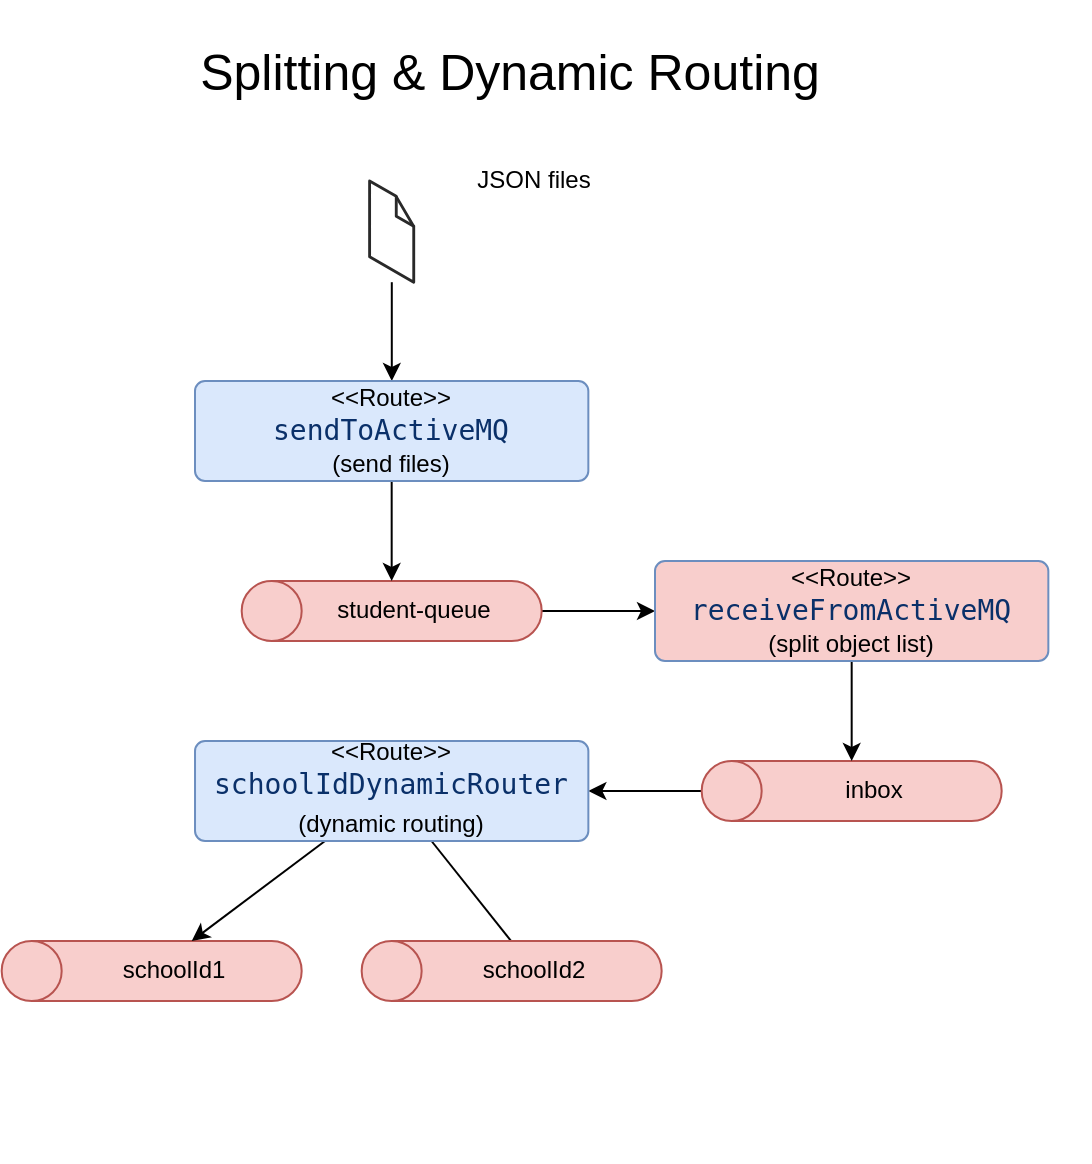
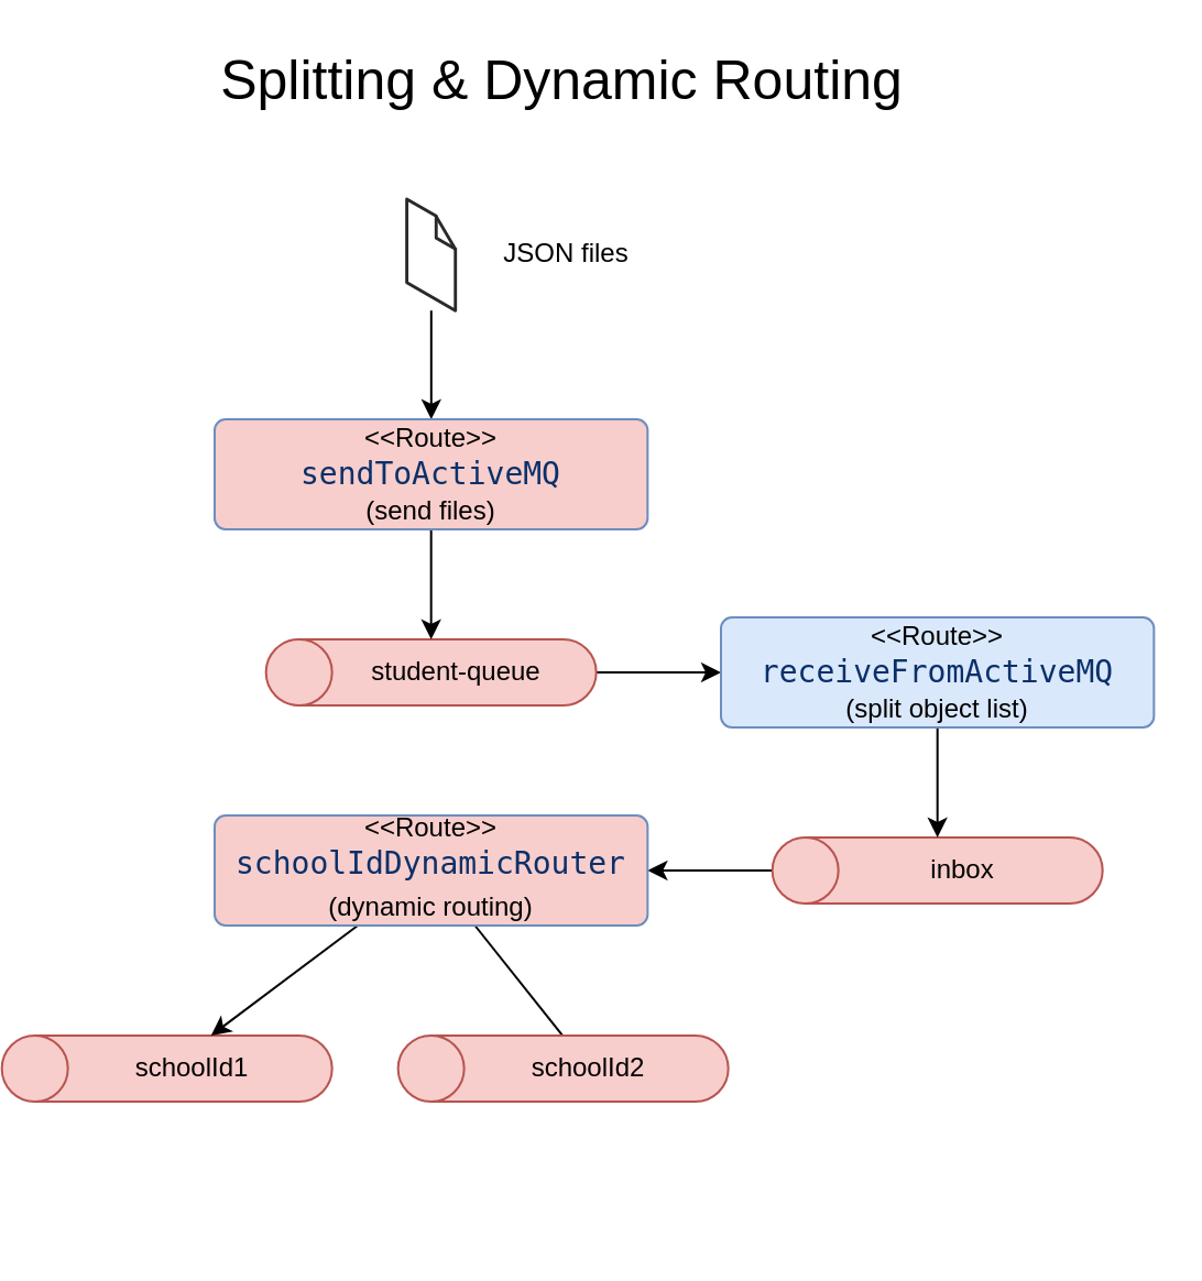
  <mxCell id="0" />
  <mxCell id="1" parent="0" />
  <mxCell id="2" value="" style="edgeStyle=orthogonalEdgeStyle;rounded=0;orthogonalLoop=1;jettySize=auto;html=1;" edge="1" parent="1" source="3" target="13"><mxGeometry relative="1" as="geometry" /></mxCell>
  <mxCell id="3" value="" style="shape=cylinder3;whiteSpace=wrap;html=1;boundedLbl=1;backgroundOutline=1;size=15;rotation=90;flipV=1;fillColor=#f8cecc;strokeColor=#b85450;" vertex="1" parent="1"><mxGeometry x="165.34" y="230" width="30" height="150" as="geometry" /></mxCell>
  <mxCell id="4" value="" style="edgeStyle=orthogonalEdgeStyle;rounded=0;orthogonalLoop=1;jettySize=auto;html=1;" edge="1" parent="1" source="5" target="7"><mxGeometry relative="1" as="geometry" /></mxCell>
  <mxCell id="5" value="" style="verticalLabelPosition=bottom;html=1;verticalAlign=top;strokeWidth=1;align=center;outlineConnect=0;dashed=0;outlineConnect=0;shape=mxgraph.aws3d.file;aspect=fixed;strokeColor=#292929;" vertex="1" parent="1"><mxGeometry x="169.3" y="90" width="22.07" height="50.6" as="geometry" /></mxCell>
  <mxCell id="6" value="" style="rounded=0;orthogonalLoop=1;jettySize=auto;html=1;" edge="1" parent="1" source="7" target="3"><mxGeometry relative="1" as="geometry" /></mxCell>
- <mxCell id="7" value="&amp;lt;&amp;lt;Route&amp;gt;&amp;gt;&lt;br&gt;&lt;div style=&quot;color: rgb(31, 35, 40); font-family: &amp;quot;Droid Sans Mono&amp;quot;, &amp;quot;monospace&amp;quot;, monospace; font-size: 14px; line-height: 19px; white-space: pre;&quot;&gt;&lt;span style=&quot;color: rgb(10, 48, 105);&quot;&gt;sendToActiveMQ&lt;/span&gt;&lt;/div&gt;(send files)" style="html=1;align=center;verticalAlign=middle;rounded=1;absoluteArcSize=1;arcSize=10;dashed=0;whiteSpace=wrap;fillColor=#dae8fc;strokeColor=#6c8ebf;" vertex="1" parent="1"><mxGeometry x="82" y="190" width="196.67" height="50" as="geometry" /></mxCell>
+ <mxCell id="7" value="&amp;lt;&amp;lt;Route&amp;gt;&amp;gt;&lt;br&gt;&lt;div style=&quot;color: rgb(31, 35, 40); font-family: &amp;quot;Droid Sans Mono&amp;quot;, &amp;quot;monospace&amp;quot;, monospace; font-size: 14px; line-height: 19px; white-space: pre;&quot;&gt;&lt;span style=&quot;color: rgb(10, 48, 105);&quot;&gt;sendToActiveMQ&lt;/span&gt;&lt;/div&gt;(send files)" style="html=1;align=center;verticalAlign=middle;rounded=1;absoluteArcSize=1;arcSize=10;dashed=0;whiteSpace=wrap;fillColor=#f8cecc;strokeColor=#6c8ebf;" vertex="1" parent="1"><mxGeometry x="82" y="190" width="196.67" height="50" as="geometry" /></mxCell>
  <mxCell id="8" value="student-queue" style="text;html=1;align=center;verticalAlign=middle;whiteSpace=wrap;rounded=0;" vertex="1" parent="1"><mxGeometry x="142" y="295" width="100" height="20" as="geometry" /></mxCell>
- <mxCell id="9" value="JSON files" style="text;html=1;align=center;verticalAlign=middle;whiteSpace=wrap;rounded=0;" vertex="1" parent="1"><mxGeometry x="222" y="75.3" width="60" height="30" as="geometry" /></mxCell>
+ <mxCell id="9" value="JSON files" style="text;html=1;align=center;verticalAlign=middle;whiteSpace=wrap;rounded=0;" vertex="1" parent="1"><mxGeometry x="212" y="100.3" width="60" height="30" as="geometry" /></mxCell>
  <mxCell id="10" value="" style="edgeStyle=orthogonalEdgeStyle;rounded=0;orthogonalLoop=1;jettySize=auto;html=1;" edge="1" parent="1" source="11" target="18"><mxGeometry relative="1" as="geometry" /></mxCell>
  <mxCell id="11" value="" style="shape=cylinder3;whiteSpace=wrap;html=1;boundedLbl=1;backgroundOutline=1;size=15;rotation=90;flipV=1;fillColor=#f8cecc;strokeColor=#b85450;" vertex="1" parent="1"><mxGeometry x="395.34" y="320" width="30" height="150" as="geometry" /></mxCell>
  <mxCell id="12" value="" style="rounded=0;orthogonalLoop=1;jettySize=auto;html=1;" edge="1" parent="1" source="13" target="11"><mxGeometry relative="1" as="geometry" /></mxCell>
- <mxCell id="13" value="&amp;lt;&amp;lt;Route&amp;gt;&amp;gt;&lt;br&gt;&lt;div style=&quot;color: rgb(31, 35, 40); font-family: &amp;quot;Droid Sans Mono&amp;quot;, &amp;quot;monospace&amp;quot;, monospace; font-size: 14px; line-height: 19px; white-space: pre;&quot;&gt;&lt;div style=&quot;line-height: 19px;&quot;&gt;&lt;span style=&quot;color: rgb(10, 48, 105);&quot;&gt;receiveFromActiveMQ&lt;/span&gt;&lt;/div&gt;&lt;/div&gt;(split object list)" style="html=1;align=center;verticalAlign=middle;rounded=1;absoluteArcSize=1;arcSize=10;dashed=0;whiteSpace=wrap;fillColor=#f8cecc;strokeColor=#6c8ebf;" vertex="1" parent="1"><mxGeometry x="312" y="280" width="196.67" height="50" as="geometry" /></mxCell>
+ <mxCell id="13" value="&amp;lt;&amp;lt;Route&amp;gt;&amp;gt;&lt;br&gt;&lt;div style=&quot;color: rgb(31, 35, 40); font-family: &amp;quot;Droid Sans Mono&amp;quot;, &amp;quot;monospace&amp;quot;, monospace; font-size: 14px; line-height: 19px; white-space: pre;&quot;&gt;&lt;div style=&quot;line-height: 19px;&quot;&gt;&lt;span style=&quot;color: rgb(10, 48, 105);&quot;&gt;receiveFromActiveMQ&lt;/span&gt;&lt;/div&gt;&lt;/div&gt;(split object list)" style="html=1;align=center;verticalAlign=middle;rounded=1;absoluteArcSize=1;arcSize=10;dashed=0;whiteSpace=wrap;fillColor=#dae8fc;strokeColor=#6c8ebf;" vertex="1" parent="1"><mxGeometry x="312" y="280" width="196.67" height="50" as="geometry" /></mxCell>
  <mxCell id="14" value="inbox" style="text;html=1;align=center;verticalAlign=middle;whiteSpace=wrap;rounded=0;" vertex="1" parent="1"><mxGeometry x="372" y="385" width="100" height="20" as="geometry" /></mxCell>
  <mxCell id="15" value="" style="shape=cylinder3;whiteSpace=wrap;html=1;boundedLbl=1;backgroundOutline=1;size=15;rotation=90;flipV=1;fillColor=#f8cecc;strokeColor=#b85450;" vertex="1" parent="1"><mxGeometry x="45.34" y="410" width="30" height="150" as="geometry" /></mxCell>
  <mxCell id="16" value="" style="rounded=0;orthogonalLoop=1;jettySize=auto;html=1;" edge="1" parent="1" source="18" target="15"><mxGeometry relative="1" as="geometry" /></mxCell>
  <mxCell id="17" value="" style="rounded=0;orthogonalLoop=1;jettySize=auto;html=1;endArrow=none;" edge="1" parent="1" source="18" target="21"><mxGeometry relative="1" as="geometry" /></mxCell>
- <mxCell id="18" value="&amp;lt;&amp;lt;Route&amp;gt;&amp;gt;&lt;br&gt;&lt;div style=&quot;line-height: 19px; color: rgb(31, 35, 40);&quot;&gt;&lt;div style=&quot;line-height: 19px;&quot;&gt;&lt;span style=&quot;color: rgb(10, 48, 105);&quot;&gt;&lt;font face=&quot;Droid Sans Mono, monospace, monospace&quot; color=&quot;#0a3069&quot;&gt;&lt;span style=&quot;font-size: 14px; white-space: pre;&quot;&gt;schoolIdDynamicRouter&lt;/span&gt;&lt;/font&gt;&lt;/span&gt;&lt;/div&gt;&lt;div style=&quot;line-height: 19px;&quot;&gt;&lt;span style=&quot;color: light-dark(rgb(0, 0, 0), rgb(255, 255, 255)); font-family: Helvetica; font-size: 12px; white-space: normal; background-color: transparent;&quot;&gt;(dynamic routing)&lt;/span&gt;&lt;/div&gt;&lt;/div&gt;" style="html=1;align=center;verticalAlign=middle;rounded=1;absoluteArcSize=1;arcSize=10;dashed=0;whiteSpace=wrap;fillColor=#dae8fc;strokeColor=#6c8ebf;" vertex="1" parent="1"><mxGeometry x="82.01" y="370" width="196.67" height="50" as="geometry" /></mxCell>
+ <mxCell id="18" value="&amp;lt;&amp;lt;Route&amp;gt;&amp;gt;&lt;br&gt;&lt;div style=&quot;line-height: 19px; color: rgb(31, 35, 40);&quot;&gt;&lt;div style=&quot;line-height: 19px;&quot;&gt;&lt;span style=&quot;color: rgb(10, 48, 105);&quot;&gt;&lt;font face=&quot;Droid Sans Mono, monospace, monospace&quot; color=&quot;#0a3069&quot;&gt;&lt;span style=&quot;font-size: 14px; white-space: pre;&quot;&gt;schoolIdDynamicRouter&lt;/span&gt;&lt;/font&gt;&lt;/span&gt;&lt;/div&gt;&lt;div style=&quot;line-height: 19px;&quot;&gt;&lt;span style=&quot;color: light-dark(rgb(0, 0, 0), rgb(255, 255, 255)); font-family: Helvetica; font-size: 12px; white-space: normal; background-color: transparent;&quot;&gt;(dynamic routing)&lt;/span&gt;&lt;/div&gt;&lt;/div&gt;" style="html=1;align=center;verticalAlign=middle;rounded=1;absoluteArcSize=1;arcSize=10;dashed=0;whiteSpace=wrap;fillColor=#f8cecc;strokeColor=#6c8ebf;" vertex="1" parent="1"><mxGeometry x="82.01" y="370" width="196.67" height="50" as="geometry" /></mxCell>
  <mxCell id="19" value="schoolId1" style="text;html=1;align=center;verticalAlign=middle;whiteSpace=wrap;rounded=0;" vertex="1" parent="1"><mxGeometry x="22" y="475" width="100" height="20" as="geometry" /></mxCell>
  <mxCell id="20" value="" style="shape=cylinder3;whiteSpace=wrap;html=1;boundedLbl=1;backgroundOutline=1;size=15;rotation=90;flipV=1;fillColor=#f8cecc;strokeColor=#b85450;" vertex="1" parent="1"><mxGeometry x="225.33" y="410" width="30" height="150" as="geometry" /></mxCell>
  <mxCell id="21" value="schoolId2" style="text;html=1;align=center;verticalAlign=middle;whiteSpace=wrap;rounded=0;" vertex="1" parent="1"><mxGeometry x="201.99" y="475" width="100" height="20" as="geometry" /></mxCell>
  <mxCell id="22" value="Splitting &amp;amp; Dynamic Routing" style="text;html=1;align=center;verticalAlign=middle;whiteSpace=wrap;rounded=0;fontSize=25;" vertex="1" parent="1"><mxGeometry x="20.33" y="20" width="440" height="30" as="geometry" /></mxCell>
